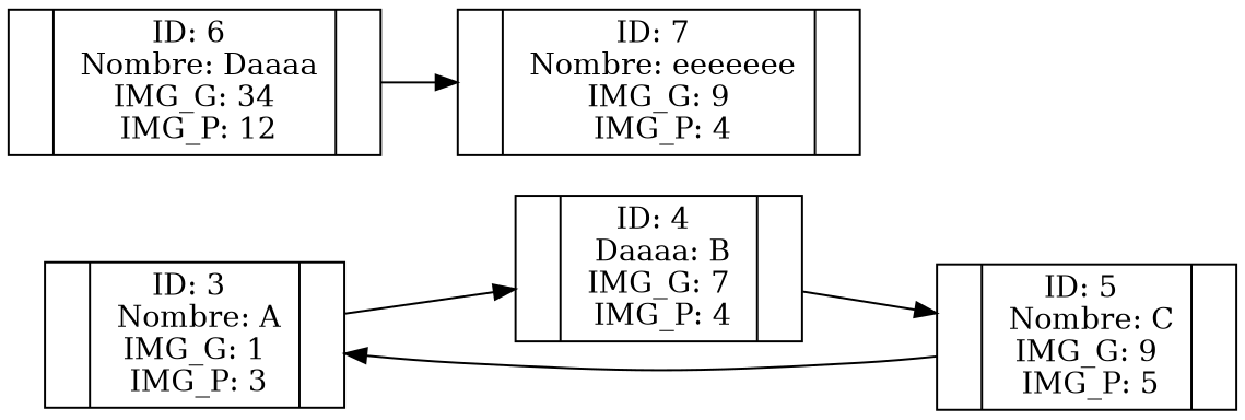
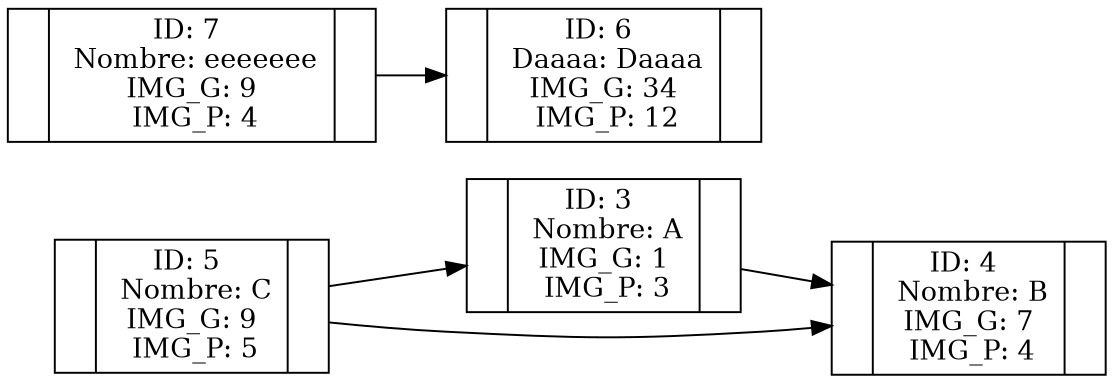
  digraph {
    rankdir=LR
    node [fillcolor=white shape=record style=filled]
    n1 [label="{ |{ID:            3 \n Nombre: A\n IMG_G:            1 \n IMG_P:            3 }| }"]
-   n2 [label="{ |{ID:            4 \n Daaaa: B\n IMG_G:            7 \n IMG_P:            4 }| }"]
+   n2 [label="{ |{ID:            4 \n Nombre: B\n IMG_G:            7 \n IMG_P:            4 }| }"]
    n3 [label="{ |{ID:            5 \n Nombre: C\n IMG_G:            9 \n IMG_P:            5 }| }"]
-   n4 [label="{ |{ID:            6 \n Nombre: Daaaa\n IMG_G:           34 \n IMG_P:           12 }| }"]
+   n4 [label="{ |{ID:            6 \n Daaaa: Daaaa\n IMG_G:           34 \n IMG_P:           12 }| }"]
    n5 [label="{ |{ID:            7 \n Nombre: eeeeeee\n IMG_G:            9 \n IMG_P:            4 }| }"]
    n1 -> n2
-   n2 -> n3
+   n3 -> n2
    n3 -> n1
-   n4 -> n5
+   n5 -> n4
  }
